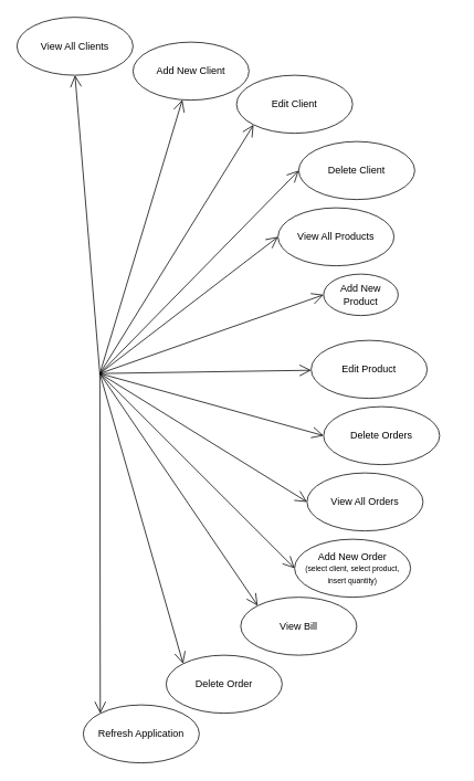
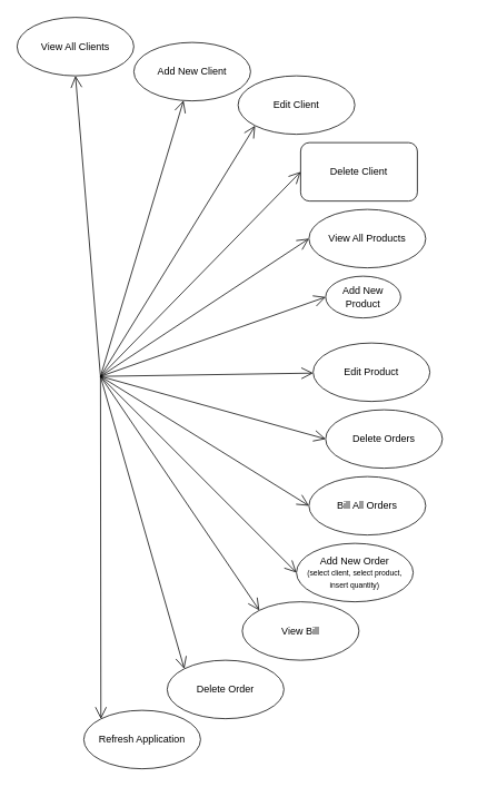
  <mxCell id="0" />
  <mxCell id="1" parent="0" />
  <mxCell id="2" value="" style="group" vertex="1" connectable="0" parent="1"><mxGeometry x="20" y="20" width="530" height="900" as="geometry" /></mxCell>
  <mxCell id="3" value="Add New Client" style="ellipse;whiteSpace=wrap;html=1;" vertex="1" parent="2"><mxGeometry x="140" y="30" width="140" height="70" as="geometry" /></mxCell>
  <mxCell id="4" value="Edit Client" style="ellipse;whiteSpace=wrap;html=1;" vertex="1" parent="2"><mxGeometry x="265" y="70" width="140" height="70" as="geometry" /></mxCell>
- <mxCell id="5" value="Delete Client" style="ellipse;whiteSpace=wrap;html=1;" vertex="1" parent="2"><mxGeometry x="340" y="150" width="140" height="70" as="geometry" /></mxCell>
+ <mxCell id="5" value="Delete Client" style="whiteSpace=wrap;html=1;rounded=1;" vertex="1" parent="2"><mxGeometry x="340" y="150" width="140" height="70" as="geometry" /></mxCell>
  <mxCell id="6" value="View All Clients" style="ellipse;whiteSpace=wrap;html=1;" vertex="1" parent="2"><mxGeometry width="140" height="70" as="geometry" /></mxCell>
- <mxCell id="7" value="View All Products" style="ellipse;whiteSpace=wrap;html=1;" vertex="1" parent="2"><mxGeometry x="315" y="230" width="140" height="70" as="geometry" /></mxCell>
+ <mxCell id="7" value="View All Products" style="ellipse;whiteSpace=wrap;html=1;" vertex="1" parent="2"><mxGeometry x="350" y="230" width="140" height="70" as="geometry" /></mxCell>
  <mxCell id="8" value="Add New Product" style="ellipse;whiteSpace=wrap;html=1;" vertex="1" parent="2"><mxGeometry x="370" y="310" width="90" height="50" as="geometry" /></mxCell>
  <mxCell id="9" value="Edit Product" style="ellipse;whiteSpace=wrap;html=1;" vertex="1" parent="2"><mxGeometry x="355" y="390" width="140" height="70" as="geometry" /></mxCell>
  <mxCell id="10" value="Delete Orders" style="ellipse;whiteSpace=wrap;html=1;" vertex="1" parent="2"><mxGeometry x="370" y="470" width="140" height="70" as="geometry" /></mxCell>
- <mxCell id="11" value="View All Orders" style="ellipse;whiteSpace=wrap;html=1;" vertex="1" parent="2"><mxGeometry x="350" y="550" width="140" height="70" as="geometry" /></mxCell>
+ <mxCell id="11" value="Bill All Orders" style="ellipse;whiteSpace=wrap;html=1;" vertex="1" parent="2"><mxGeometry x="350" y="550" width="140" height="70" as="geometry" /></mxCell>
  <mxCell id="12" value="Add New Order&lt;div&gt;&lt;font style=&quot;font-size: 9px;&quot;&gt;(select client, select product, insert quantity)&lt;/font&gt;&lt;/div&gt;" style="ellipse;whiteSpace=wrap;html=1;" vertex="1" parent="2"><mxGeometry x="335" y="630" width="140" height="70" as="geometry" /></mxCell>
  <mxCell id="13" value="View Bill" style="ellipse;whiteSpace=wrap;html=1;" vertex="1" parent="2"><mxGeometry x="270" y="700" width="140" height="70" as="geometry" /></mxCell>
  <mxCell id="14" value="Delete Order" style="ellipse;whiteSpace=wrap;html=1;" vertex="1" parent="2"><mxGeometry x="180" y="770" width="140" height="70" as="geometry" /></mxCell>
  <mxCell id="15" value="Refresh Application" style="ellipse;whiteSpace=wrap;html=1;" vertex="1" parent="2"><mxGeometry x="80" y="830" width="140" height="70" as="geometry" /></mxCell>
  <mxCell id="16" value="" style="endArrow=open;endFill=1;endSize=12;html=1;rounded=0;entryX=0.5;entryY=1;entryDx=0;entryDy=0;" edge="1" parent="2" target="6"><mxGeometry width="160" relative="1" as="geometry"><mxPoint x="100" y="430" as="sourcePoint" /><mxPoint x="620" y="280" as="targetPoint" /></mxGeometry></mxCell>
  <mxCell id="17" value="" style="endArrow=open;endFill=1;endSize=12;html=1;rounded=0;" edge="1" parent="2" target="3"><mxGeometry width="160" relative="1" as="geometry"><mxPoint x="100" y="430" as="sourcePoint" /><mxPoint x="860" y="460" as="targetPoint" /></mxGeometry></mxCell>
  <mxCell id="18" value="" style="endArrow=open;endFill=1;endSize=12;html=1;rounded=0;entryX=0;entryY=1;entryDx=0;entryDy=0;" edge="1" parent="2" target="4"><mxGeometry width="160" relative="1" as="geometry"><mxPoint x="100" y="430" as="sourcePoint" /><mxPoint x="860" y="460" as="targetPoint" /></mxGeometry></mxCell>
  <mxCell id="19" value="" style="endArrow=open;endFill=1;endSize=12;html=1;rounded=0;entryX=0;entryY=0.5;entryDx=0;entryDy=0;" edge="1" parent="2" target="5"><mxGeometry width="160" relative="1" as="geometry"><mxPoint x="100" y="430" as="sourcePoint" /><mxPoint x="860" y="460" as="targetPoint" /></mxGeometry></mxCell>
  <mxCell id="20" value="" style="endArrow=open;endFill=1;endSize=12;html=1;rounded=0;entryX=0;entryY=0.5;entryDx=0;entryDy=0;" edge="1" parent="2" target="7"><mxGeometry width="160" relative="1" as="geometry"><mxPoint x="100" y="430" as="sourcePoint" /><mxPoint x="860" y="460" as="targetPoint" /></mxGeometry></mxCell>
  <mxCell id="21" value="" style="endArrow=open;endFill=1;endSize=12;html=1;rounded=0;entryX=0;entryY=0.5;entryDx=0;entryDy=0;" edge="1" parent="2" target="8"><mxGeometry width="160" relative="1" as="geometry"><mxPoint x="100" y="430" as="sourcePoint" /><mxPoint x="860" y="460" as="targetPoint" /></mxGeometry></mxCell>
  <mxCell id="22" value="" style="endArrow=open;endFill=1;endSize=12;html=1;rounded=0;" edge="1" parent="2" target="9"><mxGeometry width="160" relative="1" as="geometry"><mxPoint x="100" y="430" as="sourcePoint" /><mxPoint x="580" y="500" as="targetPoint" /></mxGeometry></mxCell>
  <mxCell id="23" value="" style="endArrow=open;endFill=1;endSize=12;html=1;rounded=0;entryX=0;entryY=0.5;entryDx=0;entryDy=0;" edge="1" parent="2" target="10"><mxGeometry width="160" relative="1" as="geometry"><mxPoint x="100" y="430" as="sourcePoint" /><mxPoint x="580" y="600" as="targetPoint" /></mxGeometry></mxCell>
  <mxCell id="24" value="" style="endArrow=open;endFill=1;endSize=12;html=1;rounded=0;entryX=0;entryY=0.5;entryDx=0;entryDy=0;" edge="1" parent="2" target="11"><mxGeometry width="160" relative="1" as="geometry"><mxPoint x="100" y="430" as="sourcePoint" /><mxPoint x="580" y="600" as="targetPoint" /></mxGeometry></mxCell>
  <mxCell id="25" value="" style="endArrow=open;endFill=1;endSize=12;html=1;rounded=0;entryX=0;entryY=0.5;entryDx=0;entryDy=0;" edge="1" parent="2" target="12"><mxGeometry width="160" relative="1" as="geometry"><mxPoint x="100" y="430" as="sourcePoint" /><mxPoint x="580" y="600" as="targetPoint" /></mxGeometry></mxCell>
  <mxCell id="26" value="" style="endArrow=open;endFill=1;endSize=12;html=1;rounded=0;entryX=0;entryY=0;entryDx=0;entryDy=0;" edge="1" parent="2" target="13"><mxGeometry width="160" relative="1" as="geometry"><mxPoint x="100" y="430" as="sourcePoint" /><mxPoint x="580" y="600" as="targetPoint" /></mxGeometry></mxCell>
  <mxCell id="27" value="" style="endArrow=open;endFill=1;endSize=12;html=1;rounded=0;entryX=0;entryY=0;entryDx=0;entryDy=0;" edge="1" parent="2" target="14"><mxGeometry width="160" relative="1" as="geometry"><mxPoint x="100" y="430" as="sourcePoint" /><mxPoint x="580" y="600" as="targetPoint" /></mxGeometry></mxCell>
  <mxCell id="28" value="" style="endArrow=open;endFill=1;endSize=12;html=1;rounded=0;entryX=0;entryY=0;entryDx=0;entryDy=0;" edge="1" parent="2" target="15"><mxGeometry width="160" relative="1" as="geometry"><mxPoint x="100" y="430" as="sourcePoint" /><mxPoint x="340" y="810" as="targetPoint" /></mxGeometry></mxCell>
